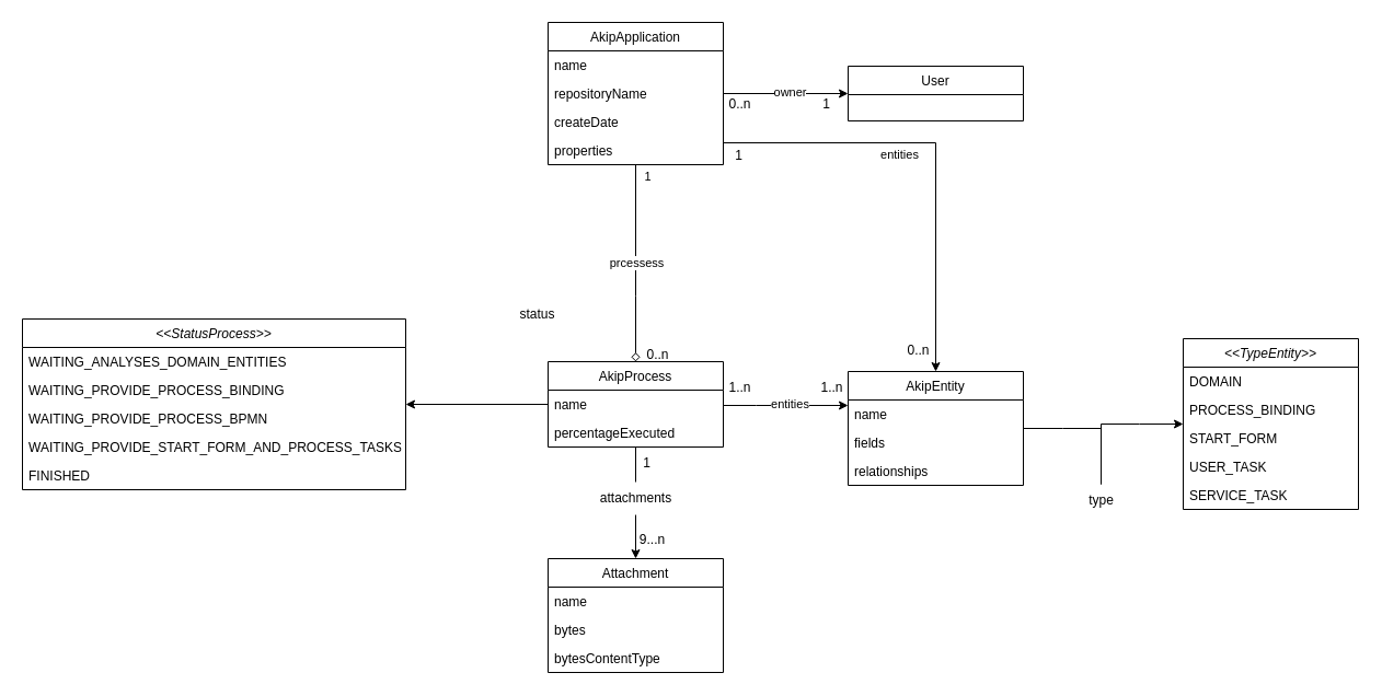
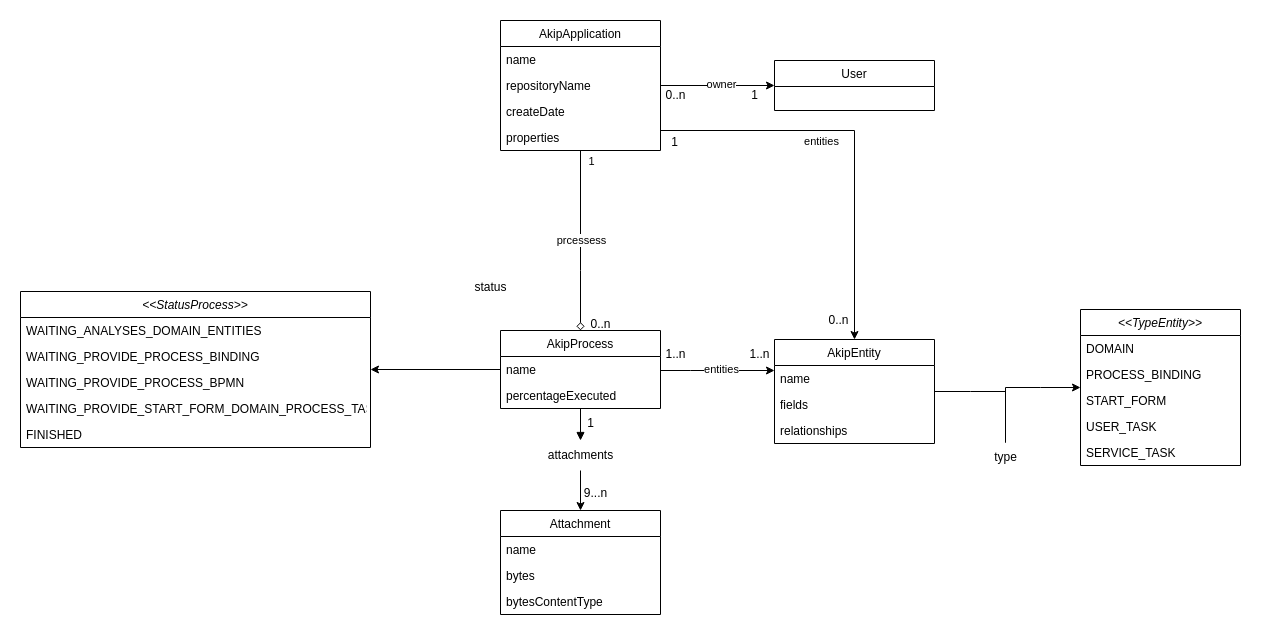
  <mxCell id="0" />
  <mxCell id="1" parent="0" />
  <mxCell id="2" style="edgeStyle=orthogonalEdgeStyle;rounded=0;orthogonalLoop=1;jettySize=auto;html=1;" parent="1" source="8" target="20" edge="1"><mxGeometry relative="1" as="geometry" /></mxCell>
  <mxCell id="3" value="owner" style="edgeLabel;html=1;align=center;verticalAlign=middle;resizable=0;points=[];" parent="2" connectable="0" vertex="1"><mxGeometry x="0.273" relative="1" as="geometry"><mxPoint x="-13" y="-2" as="offset" /></mxGeometry></mxCell>
  <mxCell id="4" style="edgeStyle=orthogonalEdgeStyle;rounded=0;orthogonalLoop=1;jettySize=auto;html=1;endArrow=diamond;endFill=0;" parent="1" source="8" target="17" edge="1"><mxGeometry relative="1" as="geometry"><mxPoint x="590" y="184" as="sourcePoint" /><mxPoint x="590" y="343" as="targetPoint" /><Array as="points"><mxPoint x="580" y="270" /><mxPoint x="580" y="270" /></Array></mxGeometry></mxCell>
  <mxCell id="5" value="prcessess" style="edgeLabel;html=1;align=center;verticalAlign=middle;resizable=0;points=[];" parent="4" connectable="0" vertex="1"><mxGeometry x="0.245" y="2" relative="1" as="geometry"><mxPoint x="-2" y="-23" as="offset" /></mxGeometry></mxCell>
  <mxCell id="6" value="1" style="edgeLabel;html=1;align=center;verticalAlign=middle;resizable=0;points=[];" parent="4" connectable="0" vertex="1"><mxGeometry x="-0.62" y="2" relative="1" as="geometry"><mxPoint x="8" y="-24" as="offset" /></mxGeometry></mxCell>
  <mxCell id="7" style="edgeStyle=orthogonalEdgeStyle;rounded=0;orthogonalLoop=1;jettySize=auto;html=1;" parent="1" source="8" target="22" edge="1"><mxGeometry relative="1" as="geometry"><Array as="points"><mxPoint x="854" y="130" /></Array></mxGeometry></mxCell>
  <mxCell id="8" value="AkipApplication" style="swimlane;fontStyle=0;align=center;verticalAlign=top;childLayout=stackLayout;horizontal=1;startSize=26;horizontalStack=0;resizeParent=1;resizeLast=0;collapsible=1;marginBottom=0;rounded=0;shadow=0;strokeWidth=1;" parent="1" vertex="1"><mxGeometry x="500" y="20" width="160" height="130" as="geometry"><mxRectangle x="230" y="140" width="160" height="26" as="alternateBounds" /></mxGeometry></mxCell>
  <mxCell id="9" value="name" style="text;align=left;verticalAlign=top;spacingLeft=4;spacingRight=4;overflow=hidden;rotatable=0;points=[[0,0.5],[1,0.5]];portConstraint=eastwest;" parent="8" vertex="1"><mxGeometry y="26" width="160" height="26" as="geometry" /></mxCell>
  <mxCell id="10" value="repositoryName" style="text;align=left;verticalAlign=top;spacingLeft=4;spacingRight=4;overflow=hidden;rotatable=0;points=[[0,0.5],[1,0.5]];portConstraint=eastwest;rounded=0;shadow=0;html=0;" parent="8" vertex="1"><mxGeometry y="52" width="160" height="26" as="geometry" /></mxCell>
  <mxCell id="11" value="createDate" style="text;align=left;verticalAlign=top;spacingLeft=4;spacingRight=4;overflow=hidden;rotatable=0;points=[[0,0.5],[1,0.5]];portConstraint=eastwest;rounded=0;shadow=0;html=0;" parent="8" vertex="1"><mxGeometry y="78" width="160" height="26" as="geometry" /></mxCell>
  <mxCell id="12" value="properties" style="text;align=left;verticalAlign=top;spacingLeft=4;spacingRight=4;overflow=hidden;rotatable=0;points=[[0,0.5],[1,0.5]];portConstraint=eastwest;rounded=0;shadow=0;html=0;" parent="8" vertex="1"><mxGeometry y="104" width="160" height="26" as="geometry" /></mxCell>
  <mxCell id="13" style="edgeStyle=orthogonalEdgeStyle;rounded=0;orthogonalLoop=1;jettySize=auto;html=1;" parent="1" source="17" target="22" edge="1"><mxGeometry relative="1" as="geometry"><Array as="points"><mxPoint x="690" y="370" /><mxPoint x="690" y="370" /></Array></mxGeometry></mxCell>
  <mxCell id="14" value="entities" style="edgeLabel;html=1;align=center;verticalAlign=middle;resizable=0;points=[];" parent="13" connectable="0" vertex="1"><mxGeometry x="0.236" y="-2" relative="1" as="geometry"><mxPoint x="-10" y="-4" as="offset" /></mxGeometry></mxCell>
  <mxCell id="15" style="edgeStyle=orthogonalEdgeStyle;rounded=0;orthogonalLoop=1;jettySize=auto;html=1;startArrow=none;" parent="1" source="38" target="34" edge="1"><mxGeometry relative="1" as="geometry" /></mxCell>
  <mxCell id="16" style="edgeStyle=orthogonalEdgeStyle;rounded=0;orthogonalLoop=1;jettySize=auto;html=1;" parent="1" source="17" target="47" edge="1"><mxGeometry relative="1" as="geometry" /></mxCell>
  <mxCell id="17" value="AkipProcess" style="swimlane;fontStyle=0;align=center;verticalAlign=top;childLayout=stackLayout;horizontal=1;startSize=26;horizontalStack=0;resizeParent=1;resizeLast=0;collapsible=1;marginBottom=0;rounded=0;shadow=0;strokeWidth=1;" parent="1" vertex="1"><mxGeometry x="500" y="330" width="160" height="78" as="geometry"><mxRectangle x="130" y="380" width="160" height="26" as="alternateBounds" /></mxGeometry></mxCell>
  <mxCell id="18" value="name" style="text;align=left;verticalAlign=top;spacingLeft=4;spacingRight=4;overflow=hidden;rotatable=0;points=[[0,0.5],[1,0.5]];portConstraint=eastwest;rounded=0;shadow=0;html=0;" parent="17" vertex="1"><mxGeometry y="26" width="160" height="26" as="geometry" /></mxCell>
  <mxCell id="19" value="percentageExecuted" style="text;align=left;verticalAlign=top;spacingLeft=4;spacingRight=4;overflow=hidden;rotatable=0;points=[[0,0.5],[1,0.5]];portConstraint=eastwest;rounded=0;shadow=0;html=0;" parent="17" vertex="1"><mxGeometry y="52" width="160" height="26" as="geometry" /></mxCell>
  <mxCell id="20" value="User" style="swimlane;fontStyle=0;align=center;verticalAlign=top;childLayout=stackLayout;horizontal=1;startSize=26;horizontalStack=0;resizeParent=1;resizeLast=0;collapsible=1;marginBottom=0;rounded=0;shadow=0;strokeWidth=1;" parent="1" vertex="1"><mxGeometry x="774" y="60" width="160" height="50" as="geometry"><mxRectangle x="340" y="380" width="170" height="26" as="alternateBounds" /></mxGeometry></mxCell>
  <mxCell id="21" style="edgeStyle=orthogonalEdgeStyle;rounded=0;orthogonalLoop=1;jettySize=auto;html=1;startArrow=none;" parent="1" source="32" target="26" edge="1"><mxGeometry relative="1" as="geometry"><Array as="points"><mxPoint x="1040" y="387" /><mxPoint x="1040" y="387" /></Array></mxGeometry></mxCell>
  <mxCell id="22" value="AkipEntity" style="swimlane;fontStyle=0;align=center;verticalAlign=top;childLayout=stackLayout;horizontal=1;startSize=26;horizontalStack=0;resizeParent=1;resizeLast=0;collapsible=1;marginBottom=0;rounded=0;shadow=0;strokeWidth=1;" parent="1" vertex="1"><mxGeometry x="774" y="339" width="160" height="104" as="geometry"><mxRectangle x="130" y="380" width="160" height="26" as="alternateBounds" /></mxGeometry></mxCell>
  <mxCell id="23" value="name" style="text;align=left;verticalAlign=top;spacingLeft=4;spacingRight=4;overflow=hidden;rotatable=0;points=[[0,0.5],[1,0.5]];portConstraint=eastwest;rounded=0;shadow=0;html=0;" parent="22" vertex="1"><mxGeometry y="26" width="160" height="26" as="geometry" /></mxCell>
  <mxCell id="24" value="fields" style="text;align=left;verticalAlign=top;spacingLeft=4;spacingRight=4;overflow=hidden;rotatable=0;points=[[0,0.5],[1,0.5]];portConstraint=eastwest;rounded=0;shadow=0;html=0;" parent="22" vertex="1"><mxGeometry y="52" width="160" height="26" as="geometry" /></mxCell>
  <mxCell id="25" value="relationships" style="text;align=left;verticalAlign=top;spacingLeft=4;spacingRight=4;overflow=hidden;rotatable=0;points=[[0,0.5],[1,0.5]];portConstraint=eastwest;rounded=0;shadow=0;html=0;" parent="22" vertex="1"><mxGeometry y="78" width="160" height="26" as="geometry" /></mxCell>
  <mxCell id="26" value="&lt;&lt;TypeEntity&gt;&gt;" style="swimlane;fontStyle=2;align=center;verticalAlign=top;childLayout=stackLayout;horizontal=1;startSize=26;horizontalStack=0;resizeParent=1;resizeLast=0;collapsible=1;marginBottom=0;rounded=0;shadow=0;strokeWidth=1;" parent="1" vertex="1"><mxGeometry x="1080" y="309" width="160" height="156" as="geometry"><mxRectangle x="130" y="380" width="160" height="26" as="alternateBounds" /></mxGeometry></mxCell>
  <mxCell id="27" value="DOMAIN" style="text;align=left;verticalAlign=top;spacingLeft=4;spacingRight=4;overflow=hidden;rotatable=0;points=[[0,0.5],[1,0.5]];portConstraint=eastwest;rounded=0;shadow=0;html=0;" parent="26" vertex="1"><mxGeometry y="26" width="160" height="26" as="geometry" /></mxCell>
  <mxCell id="28" value="PROCESS_BINDING" style="text;align=left;verticalAlign=top;spacingLeft=4;spacingRight=4;overflow=hidden;rotatable=0;points=[[0,0.5],[1,0.5]];portConstraint=eastwest;rounded=0;shadow=0;html=0;" parent="26" vertex="1"><mxGeometry y="52" width="160" height="26" as="geometry" /></mxCell>
  <mxCell id="29" value="START_FORM" style="text;align=left;verticalAlign=top;spacingLeft=4;spacingRight=4;overflow=hidden;rotatable=0;points=[[0,0.5],[1,0.5]];portConstraint=eastwest;rounded=0;shadow=0;html=0;" parent="26" vertex="1"><mxGeometry y="78" width="160" height="26" as="geometry" /></mxCell>
  <mxCell id="30" value="USER_TASK" style="text;align=left;verticalAlign=top;spacingLeft=4;spacingRight=4;overflow=hidden;rotatable=0;points=[[0,0.5],[1,0.5]];portConstraint=eastwest;rounded=0;shadow=0;html=0;" parent="26" vertex="1"><mxGeometry y="104" width="160" height="26" as="geometry" /></mxCell>
  <mxCell id="31" value="SERVICE_TASK" style="text;align=left;verticalAlign=top;spacingLeft=4;spacingRight=4;overflow=hidden;rotatable=0;points=[[0,0.5],[1,0.5]];portConstraint=eastwest;rounded=0;shadow=0;html=0;" parent="26" vertex="1"><mxGeometry y="130" width="160" height="26" as="geometry" /></mxCell>
  <mxCell id="32" value="type" style="text;html=1;align=center;verticalAlign=middle;resizable=0;points=[];autosize=1;strokeColor=none;fillColor=none;" parent="1" vertex="1"><mxGeometry x="980" y="442" width="50" height="30" as="geometry" /></mxCell>
  <mxCell id="33" value="" style="edgeStyle=orthogonalEdgeStyle;rounded=0;orthogonalLoop=1;jettySize=auto;html=1;endArrow=none;" parent="1" source="22" target="32" edge="1"><mxGeometry relative="1" as="geometry"><mxPoint x="854" y="339" as="sourcePoint" /><mxPoint x="854" y="274" as="targetPoint" /><Array as="points"><mxPoint x="970" y="391" /><mxPoint x="970" y="391" /></Array></mxGeometry></mxCell>
  <mxCell id="34" value="Attachment" style="swimlane;fontStyle=0;align=center;verticalAlign=top;childLayout=stackLayout;horizontal=1;startSize=26;horizontalStack=0;resizeParent=1;resizeLast=0;collapsible=1;marginBottom=0;rounded=0;shadow=0;strokeWidth=1;" parent="1" vertex="1"><mxGeometry x="500" y="510" width="160" height="104" as="geometry"><mxRectangle x="340" y="380" width="170" height="26" as="alternateBounds" /></mxGeometry></mxCell>
  <mxCell id="35" value="name" style="text;align=left;verticalAlign=top;spacingLeft=4;spacingRight=4;overflow=hidden;rotatable=0;points=[[0,0.5],[1,0.5]];portConstraint=eastwest;rounded=0;shadow=0;html=0;" parent="34" vertex="1"><mxGeometry y="26" width="160" height="26" as="geometry" /></mxCell>
  <mxCell id="36" value="bytes" style="text;align=left;verticalAlign=top;spacingLeft=4;spacingRight=4;overflow=hidden;rotatable=0;points=[[0,0.5],[1,0.5]];portConstraint=eastwest;rounded=0;shadow=0;html=0;" parent="34" vertex="1"><mxGeometry y="52" width="160" height="26" as="geometry" /></mxCell>
  <mxCell id="37" value="bytesContentType" style="text;align=left;verticalAlign=top;spacingLeft=4;spacingRight=4;overflow=hidden;rotatable=0;points=[[0,0.5],[1,0.5]];portConstraint=eastwest;rounded=0;shadow=0;html=0;" parent="34" vertex="1"><mxGeometry y="78" width="160" height="26" as="geometry" /></mxCell>
  <mxCell id="38" value="attachments" style="text;html=1;align=center;verticalAlign=middle;resizable=0;points=[];autosize=1;strokeColor=none;fillColor=none;" parent="1" vertex="1"><mxGeometry x="535" y="440" width="90" height="30" as="geometry" /></mxCell>
- <mxCell id="39" value="" style="edgeStyle=orthogonalEdgeStyle;rounded=0;orthogonalLoop=1;jettySize=auto;html=1;endArrow=none;" parent="1" source="17" target="38" edge="1"><mxGeometry relative="1" as="geometry"><mxPoint x="670" y="425" as="sourcePoint" /><mxPoint x="580" y="460" as="targetPoint" /></mxGeometry></mxCell>
+ <mxCell id="39" value="" style="edgeStyle=orthogonalEdgeStyle;rounded=0;orthogonalLoop=1;jettySize=auto;html=1;endArrow=block;" parent="1" source="17" target="38" edge="1"><mxGeometry relative="1" as="geometry"><mxPoint x="670" y="425" as="sourcePoint" /><mxPoint x="580" y="460" as="targetPoint" /></mxGeometry></mxCell>
  <mxCell id="40" value="0..n" style="text;html=1;align=center;verticalAlign=middle;resizable=0;points=[];autosize=1;strokeColor=none;fillColor=none;" parent="1" vertex="1"><mxGeometry x="580" y="309" width="40" height="30" as="geometry" /></mxCell>
  <mxCell id="41" value="9...n" style="text;html=1;align=center;verticalAlign=middle;resizable=0;points=[];autosize=1;strokeColor=none;fillColor=none;" parent="1" vertex="1"><mxGeometry x="570" y="478" width="50" height="30" as="geometry" /></mxCell>
  <mxCell id="42" value="1" style="text;html=1;align=center;verticalAlign=middle;resizable=0;points=[];autosize=1;strokeColor=none;fillColor=none;" parent="1" vertex="1"><mxGeometry x="575" y="408" width="30" height="30" as="geometry" /></mxCell>
  <mxCell id="43" value="1..n" style="text;html=1;align=center;verticalAlign=middle;resizable=0;points=[];autosize=1;strokeColor=none;fillColor=none;" parent="1" vertex="1"><mxGeometry x="655" y="339" width="40" height="30" as="geometry" /></mxCell>
  <mxCell id="44" value="1..n" style="text;html=1;align=center;verticalAlign=middle;resizable=0;points=[];autosize=1;strokeColor=none;fillColor=none;" parent="1" vertex="1"><mxGeometry x="739" y="339" width="40" height="30" as="geometry" /></mxCell>
  <mxCell id="45" value="0..n" style="text;html=1;align=center;verticalAlign=middle;resizable=0;points=[];autosize=1;strokeColor=none;fillColor=none;" parent="1" vertex="1"><mxGeometry x="655" y="80" width="40" height="30" as="geometry" /></mxCell>
  <mxCell id="46" value="1" style="text;html=1;align=center;verticalAlign=middle;resizable=0;points=[];autosize=1;strokeColor=none;fillColor=none;" parent="1" vertex="1"><mxGeometry x="739" y="80" width="30" height="30" as="geometry" /></mxCell>
  <mxCell id="47" value="&lt;&lt;StatusProcess&gt;&gt;" style="swimlane;fontStyle=2;align=center;verticalAlign=top;childLayout=stackLayout;horizontal=1;startSize=26;horizontalStack=0;resizeParent=1;resizeLast=0;collapsible=1;marginBottom=0;rounded=0;shadow=0;strokeWidth=1;" parent="1" vertex="1"><mxGeometry x="20" y="291" width="350" height="156" as="geometry"><mxRectangle x="130" y="380" width="160" height="26" as="alternateBounds" /></mxGeometry></mxCell>
  <mxCell id="48" value="WAITING_ANALYSES_DOMAIN_ENTITIES" style="text;align=left;verticalAlign=top;spacingLeft=4;spacingRight=4;overflow=hidden;rotatable=0;points=[[0,0.5],[1,0.5]];portConstraint=eastwest;rounded=0;shadow=0;html=0;" parent="47" vertex="1"><mxGeometry y="26" width="350" height="26" as="geometry" /></mxCell>
  <mxCell id="49" value="WAITING_PROVIDE_PROCESS_BINDING" style="text;align=left;verticalAlign=top;spacingLeft=4;spacingRight=4;overflow=hidden;rotatable=0;points=[[0,0.5],[1,0.5]];portConstraint=eastwest;rounded=0;shadow=0;html=0;" parent="47" vertex="1"><mxGeometry y="52" width="350" height="26" as="geometry" /></mxCell>
  <mxCell id="50" value="WAITING_PROVIDE_PROCESS_BPMN" style="text;align=left;verticalAlign=top;spacingLeft=4;spacingRight=4;overflow=hidden;rotatable=0;points=[[0,0.5],[1,0.5]];portConstraint=eastwest;rounded=0;shadow=0;html=0;" parent="47" vertex="1"><mxGeometry y="78" width="350" height="26" as="geometry" /></mxCell>
- <mxCell id="51" value="WAITING_PROVIDE_START_FORM_AND_PROCESS_TASKS" style="text;align=left;verticalAlign=top;spacingLeft=4;spacingRight=4;overflow=hidden;rotatable=0;points=[[0,0.5],[1,0.5]];portConstraint=eastwest;rounded=0;shadow=0;html=0;" parent="47" vertex="1"><mxGeometry y="104" width="350" height="26" as="geometry" /></mxCell>
+ <mxCell id="51" value="WAITING_PROVIDE_START_FORM_DOMAIN_PROCESS_TASKS" style="text;align=left;verticalAlign=top;spacingLeft=4;spacingRight=4;overflow=hidden;rotatable=0;points=[[0,0.5],[1,0.5]];portConstraint=eastwest;rounded=0;shadow=0;html=0;" parent="47" vertex="1"><mxGeometry y="104" width="350" height="26" as="geometry" /></mxCell>
  <mxCell id="52" value="FINISHED" style="text;align=left;verticalAlign=top;spacingLeft=4;spacingRight=4;overflow=hidden;rotatable=0;points=[[0,0.5],[1,0.5]];portConstraint=eastwest;rounded=0;shadow=0;html=0;" parent="47" vertex="1"><mxGeometry y="130" width="350" height="26" as="geometry" /></mxCell>
  <mxCell id="53" value="status" style="text;html=1;align=center;verticalAlign=middle;resizable=0;points=[];autosize=1;strokeColor=none;fillColor=none;" parent="1" vertex="1"><mxGeometry x="460" y="272" width="60" height="30" as="geometry" /></mxCell>
  <mxCell id="54" value="entities" style="edgeLabel;html=1;align=center;verticalAlign=middle;resizable=0;points=[];" parent="1" connectable="0" vertex="1"><mxGeometry x="820" y="140" as="geometry" /></mxCell>
  <mxCell id="55" value="1" style="text;html=1;align=center;verticalAlign=middle;resizable=0;points=[];autosize=1;strokeColor=none;fillColor=none;" parent="1" vertex="1"><mxGeometry x="659" y="127" width="30" height="30" as="geometry" /></mxCell>
  <mxCell id="56" value="0..n" style="text;html=1;align=center;verticalAlign=middle;resizable=0;points=[];autosize=1;strokeColor=none;fillColor=none;" parent="1" vertex="1"><mxGeometry x="818" y="305" width="40" height="30" as="geometry" /></mxCell>
